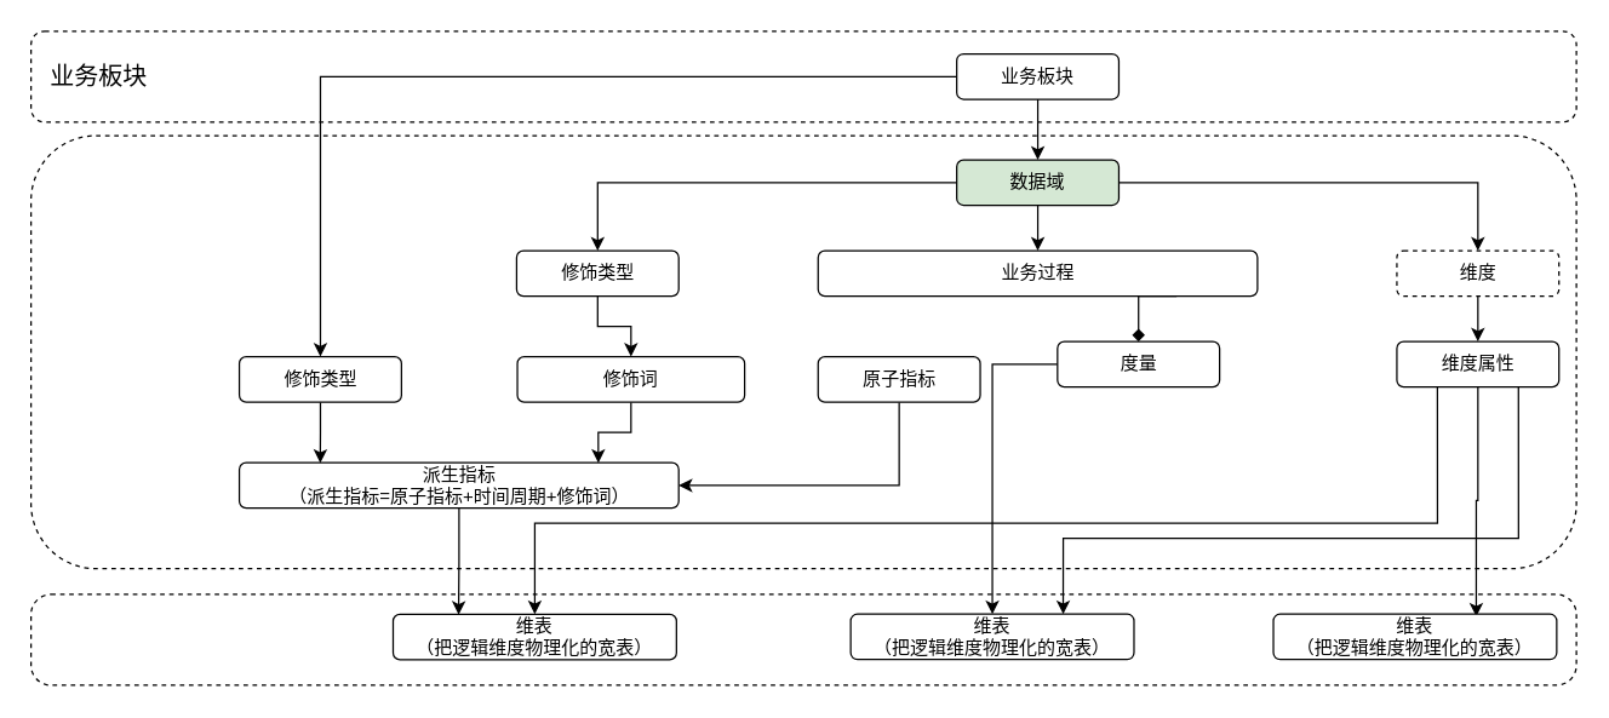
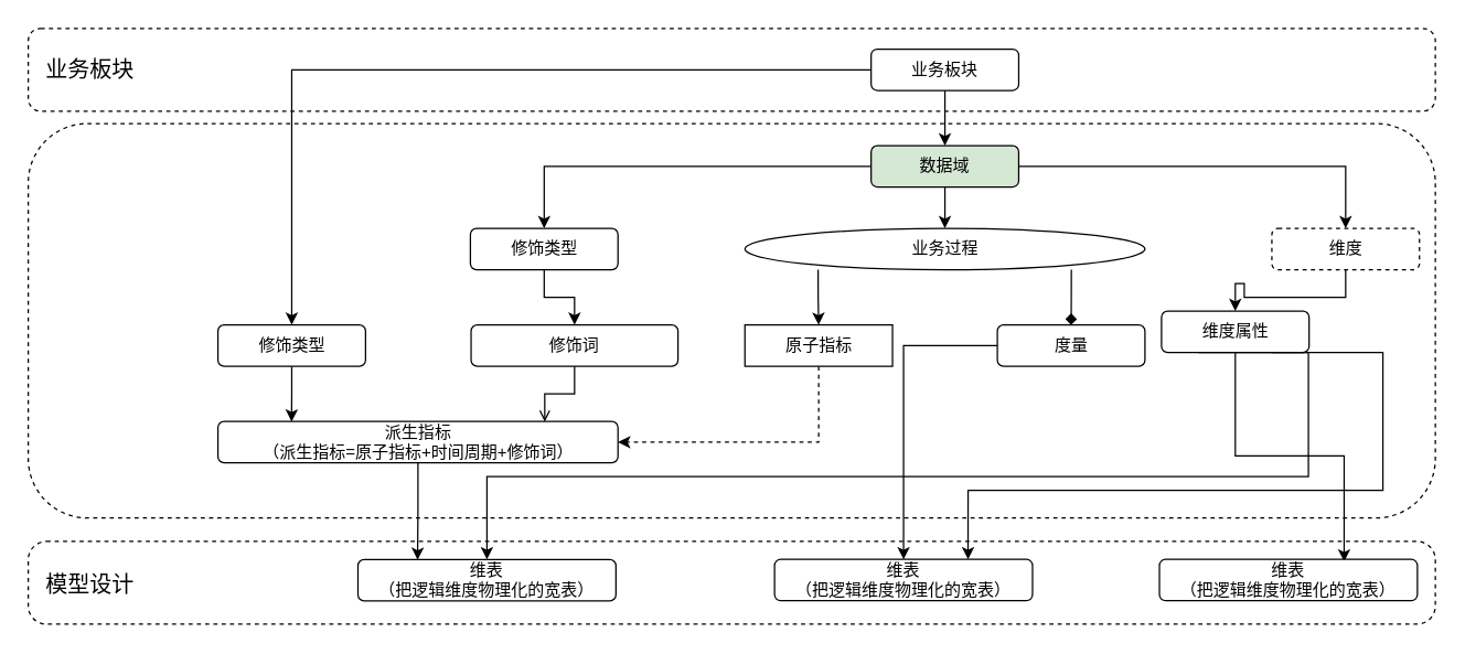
  <mxCell id="0" />
  <mxCell id="1" parent="0" />
  <mxCell id="2" value="" style="rounded=1;whiteSpace=wrap;html=1;dashed=1;fillColor=#FFFFFF;" vertex="1" parent="1"><mxGeometry x="20" y="20" width="1020" height="60" as="geometry" /></mxCell>
  <mxCell id="3" value="" style="rounded=1;whiteSpace=wrap;html=1;dashed=1;fillColor=#FFFFFF;" vertex="1" parent="1"><mxGeometry x="20" y="89" width="1020" height="286" as="geometry" /></mxCell>
  <mxCell id="4" value="" style="rounded=1;whiteSpace=wrap;html=1;arcSize=22;dashed=1;fillColor=#FFFFFF;" vertex="1" parent="1"><mxGeometry x="20" y="392" width="1020" height="60" as="geometry" /></mxCell>
  <mxCell id="5" style="edgeStyle=orthogonalEdgeStyle;rounded=0;orthogonalLoop=1;jettySize=auto;html=1;exitX=0.5;exitY=1;exitDx=0;exitDy=0;entryX=0.5;entryY=0;entryDx=0;entryDy=0;" edge="1" parent="1" source="7" target="11"><mxGeometry relative="1" as="geometry" /></mxCell>
  <mxCell id="6" style="edgeStyle=orthogonalEdgeStyle;rounded=0;orthogonalLoop=1;jettySize=auto;html=1;exitX=0;exitY=0.5;exitDx=0;exitDy=0;entryX=0.5;entryY=0;entryDx=0;entryDy=0;" edge="1" parent="1" source="7" target="28"><mxGeometry relative="1" as="geometry" /></mxCell>
  <mxCell id="7" value="业务板块" style="rounded=1;whiteSpace=wrap;html=1;" vertex="1" parent="1"><mxGeometry x="631" y="35" width="107" height="30" as="geometry" /></mxCell>
  <mxCell id="8" style="edgeStyle=orthogonalEdgeStyle;rounded=0;orthogonalLoop=1;jettySize=auto;html=1;exitX=0.5;exitY=1;exitDx=0;exitDy=0;" edge="1" parent="1" source="11" target="12"><mxGeometry relative="1" as="geometry" /></mxCell>
  <mxCell id="9" style="edgeStyle=orthogonalEdgeStyle;rounded=0;orthogonalLoop=1;jettySize=auto;html=1;exitX=0;exitY=0.5;exitDx=0;exitDy=0;entryX=0.5;entryY=0;entryDx=0;entryDy=0;" edge="1" parent="1" source="11" target="26"><mxGeometry relative="1" as="geometry" /></mxCell>
  <mxCell id="10" style="edgeStyle=orthogonalEdgeStyle;rounded=0;orthogonalLoop=1;jettySize=auto;html=1;exitX=1;exitY=0.5;exitDx=0;exitDy=0;entryX=0.5;entryY=0;entryDx=0;entryDy=0;" edge="1" parent="1" source="11" target="14"><mxGeometry relative="1" as="geometry" /></mxCell>
  <mxCell id="11" value="数据域" style="rounded=1;whiteSpace=wrap;html=1;fillColor=#d5e8d4;" vertex="1" parent="1"><mxGeometry x="631" y="105" width="107" height="30" as="geometry" /></mxCell>
- <mxCell id="12" value="业务过程" style="rounded=1;whiteSpace=wrap;html=1;" vertex="1" parent="1"><mxGeometry x="539.5" y="165" width="290" height="30" as="geometry" /></mxCell>
+ <mxCell id="12" value="业务过程" style="ellipse;whiteSpace=wrap;html=1;" vertex="1" parent="1"><mxGeometry x="539.5" y="165" width="290" height="30" as="geometry" /></mxCell>
  <mxCell id="13" style="edgeStyle=orthogonalEdgeStyle;rounded=0;orthogonalLoop=1;jettySize=auto;html=1;exitX=0.5;exitY=1;exitDx=0;exitDy=0;entryX=0.5;entryY=0;entryDx=0;entryDy=0;" edge="1" parent="1" source="14" target="18"><mxGeometry relative="1" as="geometry" /></mxCell>
  <mxCell id="14" value="维度" style="rounded=1;whiteSpace=wrap;html=1;dashed=1;" vertex="1" parent="1"><mxGeometry x="921.5" y="165" width="107" height="30" as="geometry" /></mxCell>
  <mxCell id="15" style="edgeStyle=orthogonalEdgeStyle;rounded=0;orthogonalLoop=1;jettySize=auto;html=1;exitX=0.5;exitY=1;exitDx=0;exitDy=0;entryX=0.716;entryY=0.053;entryDx=0;entryDy=0;entryPerimeter=0;" edge="1" parent="1" source="18" target="33"><mxGeometry relative="1" as="geometry" /></mxCell>
  <mxCell id="16" style="edgeStyle=orthogonalEdgeStyle;rounded=0;orthogonalLoop=1;jettySize=auto;html=1;exitX=0.25;exitY=1;exitDx=0;exitDy=0;entryX=0.5;entryY=0;entryDx=0;entryDy=0;" edge="1" parent="1" source="18" target="35"><mxGeometry relative="1" as="geometry"><Array as="points"><mxPoint x="948" y="345" /><mxPoint x="353" y="345" /></Array></mxGeometry></mxCell>
  <mxCell id="17" style="edgeStyle=orthogonalEdgeStyle;rounded=0;orthogonalLoop=1;jettySize=auto;html=1;exitX=0.75;exitY=1;exitDx=0;exitDy=0;entryX=0.75;entryY=0;entryDx=0;entryDy=0;" edge="1" parent="1" source="18" target="34"><mxGeometry relative="1" as="geometry"><Array as="points"><mxPoint x="1002" y="355" /><mxPoint x="701" y="355" /></Array></mxGeometry></mxCell>
- <mxCell id="18" value="维度属性" style="rounded=1;whiteSpace=wrap;html=1;" vertex="1" parent="1"><mxGeometry x="921.5" y="225" width="107" height="30" as="geometry" /></mxCell>
- <mxCell id="20" style="edgeStyle=orthogonalEdgeStyle;rounded=0;orthogonalLoop=1;jettySize=auto;html=1;exitX=0.5;exitY=1;exitDx=0;exitDy=0;entryX=1;entryY=0.5;entryDx=0;entryDy=0;" edge="1" parent="1" source="21" target="32"><mxGeometry relative="1" as="geometry" /></mxCell>
- <mxCell id="21" value="原子指标" style="rounded=1;whiteSpace=wrap;html=1;" vertex="1" parent="1"><mxGeometry x="539.5" y="235" width="107" height="30" as="geometry" /></mxCell>
+ <mxCell id="18" value="维度属性" style="rounded=1;whiteSpace=wrap;html=1;" vertex="1" parent="1"><mxGeometry x="841.5" y="225" width="107" height="30" as="geometry" /></mxCell>
+ <mxCell id="19" style="edgeStyle=orthogonalEdgeStyle;rounded=0;orthogonalLoop=1;jettySize=auto;html=1;exitX=0.183;exitY=1;exitDx=0;exitDy=0;entryX=0.5;entryY=0;entryDx=0;entryDy=0;exitPerimeter=0;" edge="1" parent="1" source="12" target="21"><mxGeometry relative="1" as="geometry" /></mxCell>
+ <mxCell id="20" style="edgeStyle=orthogonalEdgeStyle;rounded=0;orthogonalLoop=1;jettySize=auto;html=1;exitX=0.5;exitY=1;exitDx=0;exitDy=0;entryX=1;entryY=0.5;entryDx=0;entryDy=0;dashed=1;" edge="1" parent="1" source="21" target="32"><mxGeometry relative="1" as="geometry" /></mxCell>
+ <mxCell id="21" value="原子指标" style="whiteSpace=wrap;html=1;rounded=0;" vertex="1" parent="1"><mxGeometry x="539.5" y="235" width="107" height="30" as="geometry" /></mxCell>
  <mxCell id="22" style="edgeStyle=orthogonalEdgeStyle;rounded=0;orthogonalLoop=1;jettySize=auto;html=1;exitX=0.816;exitY=1;exitDx=0;exitDy=0;entryX=0.5;entryY=0;entryDx=0;entryDy=0;exitPerimeter=0;endArrow=diamond;" edge="1" parent="1" source="12" target="24"><mxGeometry relative="1" as="geometry" /></mxCell>
  <mxCell id="23" style="edgeStyle=orthogonalEdgeStyle;rounded=0;orthogonalLoop=1;jettySize=auto;html=1;exitX=0;exitY=0.5;exitDx=0;exitDy=0;entryX=0.5;entryY=0;entryDx=0;entryDy=0;" edge="1" parent="1" source="24" target="34"><mxGeometry relative="1" as="geometry" /></mxCell>
- <mxCell id="24" value="度量" style="rounded=1;whiteSpace=wrap;html=1;" vertex="1" parent="1"><mxGeometry x="697.5" y="225" width="107" height="30" as="geometry" /></mxCell>
+ <mxCell id="24" value="度量" style="rounded=1;whiteSpace=wrap;html=1;" vertex="1" parent="1"><mxGeometry x="722.5" y="235" width="107" height="30" as="geometry" /></mxCell>
  <mxCell id="25" style="edgeStyle=orthogonalEdgeStyle;rounded=0;orthogonalLoop=1;jettySize=auto;html=1;exitX=0.5;exitY=1;exitDx=0;exitDy=0;entryX=0.5;entryY=0;entryDx=0;entryDy=0;" edge="1" parent="1" source="26" target="30"><mxGeometry relative="1" as="geometry" /></mxCell>
  <mxCell id="26" value="修饰类型" style="rounded=1;whiteSpace=wrap;html=1;" vertex="1" parent="1"><mxGeometry x="340.5" y="165" width="107" height="30" as="geometry" /></mxCell>
  <mxCell id="27" style="edgeStyle=orthogonalEdgeStyle;rounded=0;orthogonalLoop=1;jettySize=auto;html=1;exitX=0.5;exitY=1;exitDx=0;exitDy=0;entryX=0.184;entryY=0.006;entryDx=0;entryDy=0;entryPerimeter=0;" edge="1" parent="1" source="28" target="32"><mxGeometry relative="1" as="geometry" /></mxCell>
  <mxCell id="28" value="修饰类型" style="rounded=1;whiteSpace=wrap;html=1;" vertex="1" parent="1"><mxGeometry x="157.5" y="235" width="107" height="30" as="geometry" /></mxCell>
- <mxCell id="29" style="edgeStyle=orthogonalEdgeStyle;rounded=0;orthogonalLoop=1;jettySize=auto;html=1;exitX=0.5;exitY=1;exitDx=0;exitDy=0;entryX=0.817;entryY=0.006;entryDx=0;entryDy=0;entryPerimeter=0;" edge="1" parent="1" source="30" target="32"><mxGeometry relative="1" as="geometry" /></mxCell>
+ <mxCell id="29" style="edgeStyle=orthogonalEdgeStyle;rounded=0;orthogonalLoop=1;jettySize=auto;html=1;exitX=0.5;exitY=1;exitDx=0;exitDy=0;entryX=0.817;entryY=0.006;entryDx=0;entryDy=0;entryPerimeter=0;endArrow=open;" edge="1" parent="1" source="30" target="32"><mxGeometry relative="1" as="geometry" /></mxCell>
  <mxCell id="30" value="修饰词" style="rounded=1;whiteSpace=wrap;html=1;" vertex="1" parent="1"><mxGeometry x="341" y="235" width="150" height="30" as="geometry" /></mxCell>
  <mxCell id="31" style="edgeStyle=orthogonalEdgeStyle;rounded=0;orthogonalLoop=1;jettySize=auto;html=1;exitX=0.5;exitY=1;exitDx=0;exitDy=0;entryX=0.231;entryY=0.01;entryDx=0;entryDy=0;entryPerimeter=0;" edge="1" parent="1" source="32" target="35"><mxGeometry relative="1" as="geometry" /></mxCell>
  <mxCell id="32" value="派生指标&lt;br&gt;（派生指标=原子指标+时间周期+修饰词）&lt;br&gt;" style="rounded=1;whiteSpace=wrap;html=1;" vertex="1" parent="1"><mxGeometry x="157.5" y="305" width="290" height="30" as="geometry" /></mxCell>
  <mxCell id="33" value="维表&lt;br&gt;（把逻辑维度物理化的宽表）&lt;br&gt;" style="rounded=1;whiteSpace=wrap;html=1;" vertex="1" parent="1"><mxGeometry x="840" y="405" width="187" height="30" as="geometry" /></mxCell>
  <mxCell id="34" value="维表&lt;br&gt;（把逻辑维度物理化的宽表）&lt;br&gt;" style="rounded=1;whiteSpace=wrap;html=1;" vertex="1" parent="1"><mxGeometry x="561" y="405" width="187" height="30" as="geometry" /></mxCell>
  <mxCell id="35" value="维表&lt;br&gt;（把逻辑维度物理化的宽表）&lt;br&gt;" style="rounded=1;whiteSpace=wrap;html=1;" vertex="1" parent="1"><mxGeometry x="259" y="405.1" width="187" height="30" as="geometry" /></mxCell>
+ <mxCell id="36" value="&lt;font style=&quot;font-size: 16px&quot;&gt;模型设计&lt;/font&gt;" style="text;html=1;strokeColor=none;fillColor=none;align=center;verticalAlign=middle;whiteSpace=wrap;rounded=0;" vertex="1" parent="1"><mxGeometry x="30" y="413" width="70" height="20" as="geometry" /></mxCell>
  <mxCell id="37" value="&lt;font style=&quot;font-size: 16px&quot;&gt;业务板块&lt;/font&gt;" style="text;html=1;strokeColor=none;fillColor=none;align=center;verticalAlign=middle;whiteSpace=wrap;rounded=0;" vertex="1" parent="1"><mxGeometry x="30" y="39.765" width="70" height="20" as="geometry" /></mxCell>
